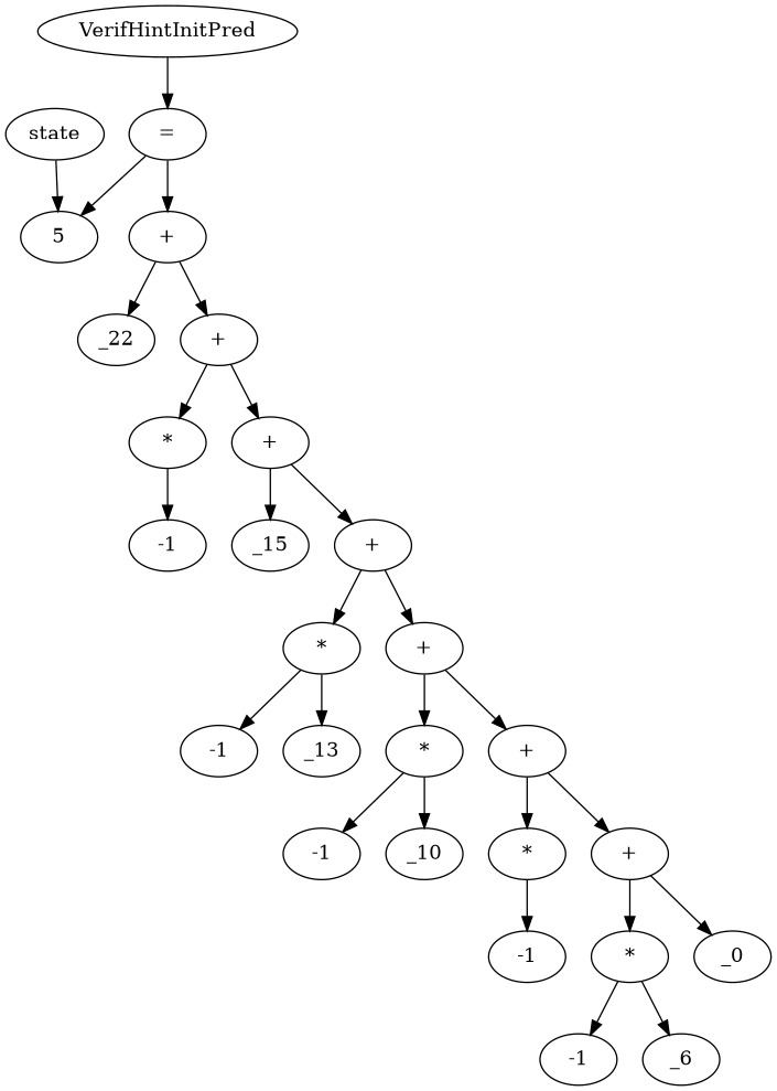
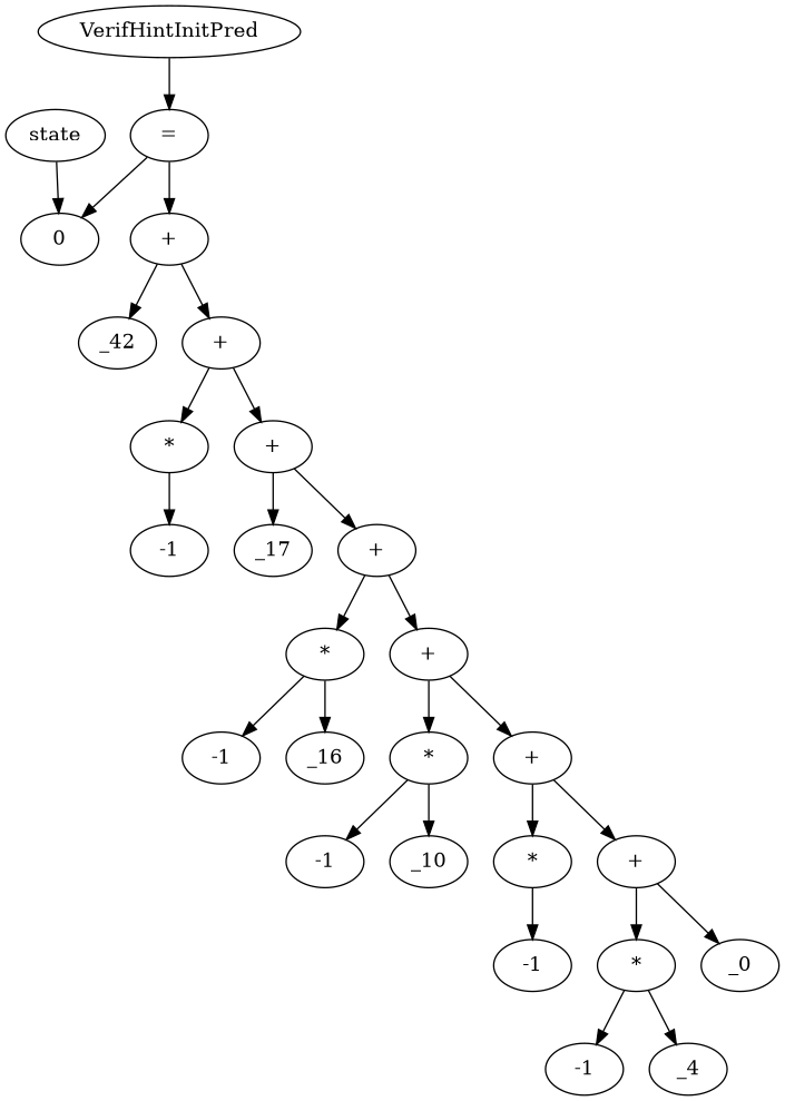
  digraph {
    n1 [label=state]
-   n2 [label=5]
+   n2 [label=0]
    n3 [label=VerifHintInitPred]
    n4 [label="="]
    n5 [label="+"]
-   n6 [label=_22]
+   n6 [label=_42]
    n7 [label="+"]
    n8 [label="*"]
    n9 [label="+"]
    n10 [label=-1]
-   n11 [label=_15]
+   n11 [label=_17]
    n12 [label="+"]
    n13 [label="*"]
    n14 [label="+"]
    n15 [label=-1]
-   n16 [label=_13]
+   n16 [label=_16]
    n17 [label="*"]
    n18 [label="+"]
    n19 [label=-1]
    n20 [label=_10]
    n21 [label="*"]
    n22 [label="+"]
    n23 [label=-1]
    n24 [label="*"]
    n25 [label=_0]
    n26 [label=-1]
-   n27 [label=_6]
+   n27 [label=_4]
    n1 -> n2
    n3 -> n4
    n4 -> n2
    n4 -> n5
    n5 -> n6
    n5 -> n7
    n7 -> n8
    n7 -> n9
    n8 -> n10
    n9 -> n11
    n9 -> n12
    n12 -> n13
    n12 -> n14
    n13 -> n15
    n13 -> n16
    n14 -> n17
    n14 -> n18
    n17 -> n19
    n17 -> n20
    n18 -> n21
    n18 -> n22
    n21 -> n23
    n22 -> n24
    n22 -> n25
    n24 -> n26
    n24 -> n27
  }
